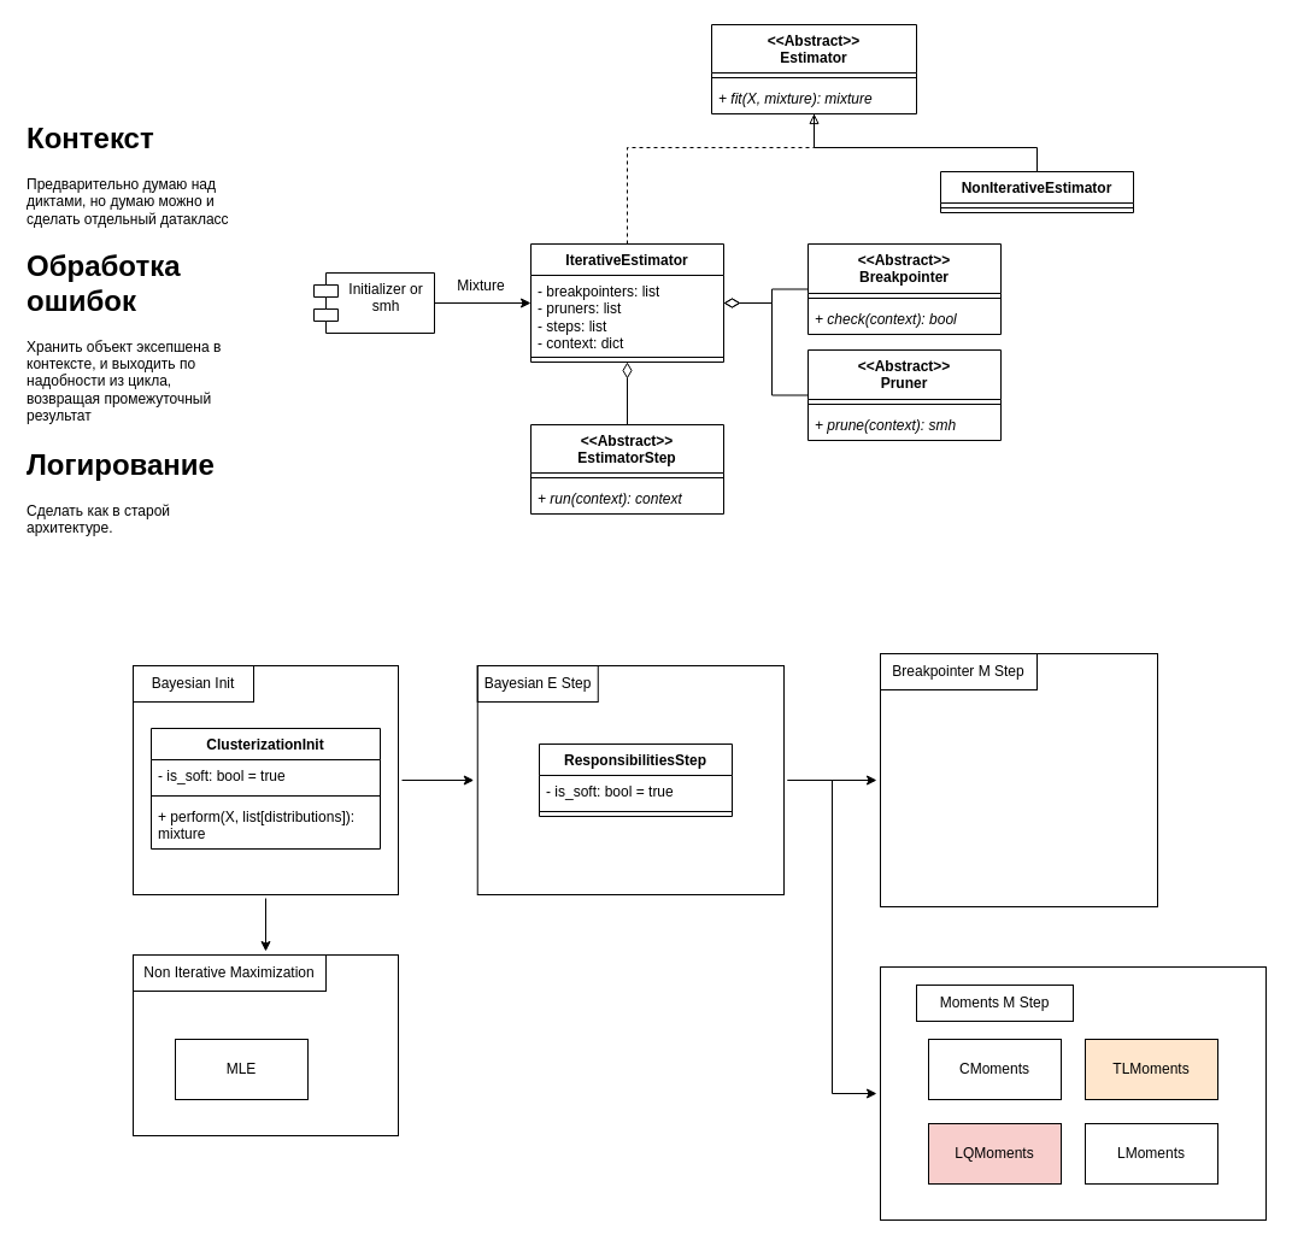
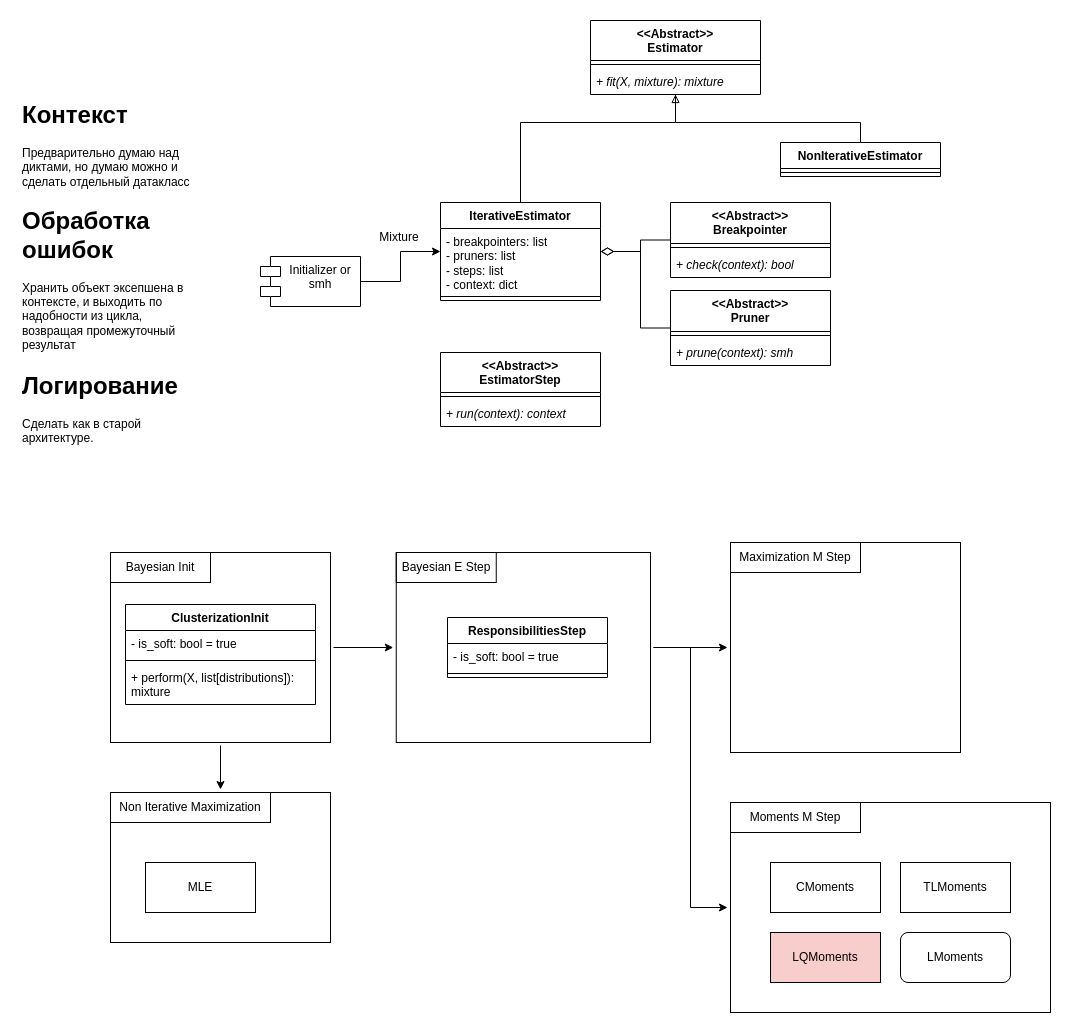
  <mxCell id="0" />
  <mxCell id="1" parent="0" />
  <mxCell id="2" style="edgeStyle=orthogonalEdgeStyle;rounded=0;orthogonalLoop=1;jettySize=auto;html=1;entryX=0;entryY=0.5;entryDx=0;entryDy=0;" edge="1" parent="1" source="4" target="29"><mxGeometry relative="1" as="geometry" /></mxCell>
  <mxCell id="3" style="edgeStyle=orthogonalEdgeStyle;rounded=0;orthogonalLoop=1;jettySize=auto;html=1;" edge="1" parent="1" source="4" target="42"><mxGeometry relative="1" as="geometry" /></mxCell>
  <mxCell id="4" value="" style="rounded=0;whiteSpace=wrap;html=1;perimeterSpacing=3;fillColor=none;" vertex="1" parent="1"><mxGeometry x="110" y="552" width="220" height="190" as="geometry" /></mxCell>
  <mxCell id="5" value="&lt;div&gt;&amp;lt;&amp;lt;Abstract&amp;gt;&amp;gt;&lt;/div&gt;&lt;div&gt;Estimator&lt;/div&gt;" style="swimlane;fontStyle=1;align=center;verticalAlign=top;childLayout=stackLayout;horizontal=1;startSize=40;horizontalStack=0;resizeParent=1;resizeParentMax=0;resizeLast=0;collapsible=1;marginBottom=0;whiteSpace=wrap;html=1;" vertex="1" parent="1"><mxGeometry x="590" y="20" width="170" height="74" as="geometry" /></mxCell>
  <mxCell id="6" value="" style="line;strokeWidth=1;fillColor=none;align=left;verticalAlign=middle;spacingTop=-1;spacingLeft=3;spacingRight=3;rotatable=0;labelPosition=right;points=[];portConstraint=eastwest;strokeColor=inherit;" vertex="1" parent="5"><mxGeometry y="40" width="170" height="8" as="geometry" /></mxCell>
  <mxCell id="7" value="&lt;i&gt;+ fit(X, mixture): mixture&lt;/i&gt;" style="text;strokeColor=none;fillColor=none;align=left;verticalAlign=top;spacingLeft=4;spacingRight=4;overflow=hidden;rotatable=0;points=[[0,0.5],[1,0.5]];portConstraint=eastwest;whiteSpace=wrap;html=1;" vertex="1" parent="5"><mxGeometry y="48" width="170" height="26" as="geometry" /></mxCell>
- <mxCell id="8" style="edgeStyle=orthogonalEdgeStyle;rounded=0;orthogonalLoop=1;jettySize=auto;html=1;endArrow=block;endFill=0;dashed=1;" edge="1" parent="1" source="9" target="5"><mxGeometry relative="1" as="geometry"><Array as="points"><mxPoint x="520" y="122" /><mxPoint x="675" y="122" /></Array></mxGeometry></mxCell>
+ <mxCell id="8" style="edgeStyle=orthogonalEdgeStyle;rounded=0;orthogonalLoop=1;jettySize=auto;html=1;endArrow=block;endFill=0;" edge="1" parent="1" source="9" target="5"><mxGeometry relative="1" as="geometry"><Array as="points"><mxPoint x="520" y="122" /><mxPoint x="675" y="122" /></Array></mxGeometry></mxCell>
  <mxCell id="9" value="IterativeEstimator" style="swimlane;fontStyle=1;align=center;verticalAlign=top;childLayout=stackLayout;horizontal=1;startSize=26;horizontalStack=0;resizeParent=1;resizeParentMax=0;resizeLast=0;collapsible=1;marginBottom=0;whiteSpace=wrap;html=1;" vertex="1" parent="1"><mxGeometry x="440" y="202" width="160" height="98" as="geometry" /></mxCell>
  <mxCell id="10" value="&lt;div&gt;- breakpointers: list&lt;/div&gt;&lt;div&gt;- pruners: list&lt;/div&gt;&lt;div&gt;- steps: list&lt;/div&gt;&lt;div&gt;- context: dict&lt;/div&gt;" style="text;strokeColor=none;fillColor=none;align=left;verticalAlign=top;spacingLeft=4;spacingRight=4;overflow=hidden;rotatable=0;points=[[0,0.5],[1,0.5]];portConstraint=eastwest;whiteSpace=wrap;html=1;" vertex="1" parent="9"><mxGeometry y="26" width="160" height="64" as="geometry" /></mxCell>
  <mxCell id="11" value="" style="line;strokeWidth=1;fillColor=none;align=left;verticalAlign=middle;spacingTop=-1;spacingLeft=3;spacingRight=3;rotatable=0;labelPosition=right;points=[];portConstraint=eastwest;strokeColor=inherit;" vertex="1" parent="9"><mxGeometry y="90" width="160" height="8" as="geometry" /></mxCell>
  <mxCell id="12" style="edgeStyle=orthogonalEdgeStyle;rounded=0;orthogonalLoop=1;jettySize=auto;html=1;endArrow=none;endFill=0;" edge="1" parent="1" source="13" target="5"><mxGeometry relative="1" as="geometry"><Array as="points"><mxPoint x="860" y="122" /><mxPoint x="675" y="122" /></Array></mxGeometry></mxCell>
  <mxCell id="13" value="NonIterativeEstimator" style="swimlane;fontStyle=1;align=center;verticalAlign=top;childLayout=stackLayout;horizontal=1;startSize=26;horizontalStack=0;resizeParent=1;resizeParentMax=0;resizeLast=0;collapsible=1;marginBottom=0;whiteSpace=wrap;html=1;" vertex="1" parent="1"><mxGeometry x="780" y="142" width="160" height="34" as="geometry" /></mxCell>
  <mxCell id="14" value="" style="line;strokeWidth=1;fillColor=none;align=left;verticalAlign=middle;spacingTop=-1;spacingLeft=3;spacingRight=3;rotatable=0;labelPosition=right;points=[];portConstraint=eastwest;strokeColor=inherit;" vertex="1" parent="13"><mxGeometry y="26" width="160" height="8" as="geometry" /></mxCell>
- <mxCell id="15" style="edgeStyle=orthogonalEdgeStyle;rounded=0;orthogonalLoop=1;jettySize=auto;html=1;endArrow=diamondThin;endFill=0;endSize=11;" edge="1" parent="1" source="16" target="9"><mxGeometry relative="1" as="geometry" /></mxCell>
  <mxCell id="16" value="&lt;div&gt;&amp;lt;&amp;lt;Abstract&amp;gt;&amp;gt;&lt;/div&gt;&lt;div&gt;EstimatorStep&lt;/div&gt;" style="swimlane;fontStyle=1;align=center;verticalAlign=top;childLayout=stackLayout;horizontal=1;startSize=40;horizontalStack=0;resizeParent=1;resizeParentMax=0;resizeLast=0;collapsible=1;marginBottom=0;whiteSpace=wrap;html=1;" vertex="1" parent="1"><mxGeometry x="440" y="352" width="160" height="74" as="geometry" /></mxCell>
  <mxCell id="17" value="" style="line;strokeWidth=1;fillColor=none;align=left;verticalAlign=middle;spacingTop=-1;spacingLeft=3;spacingRight=3;rotatable=0;labelPosition=right;points=[];portConstraint=eastwest;strokeColor=inherit;" vertex="1" parent="16"><mxGeometry y="40" width="160" height="8" as="geometry" /></mxCell>
  <mxCell id="18" value="&lt;i&gt;+ run(context): context&lt;/i&gt;" style="text;strokeColor=none;fillColor=none;align=left;verticalAlign=top;spacingLeft=4;spacingRight=4;overflow=hidden;rotatable=0;points=[[0,0.5],[1,0.5]];portConstraint=eastwest;whiteSpace=wrap;html=1;" vertex="1" parent="16"><mxGeometry y="48" width="160" height="26" as="geometry" /></mxCell>
  <mxCell id="19" style="edgeStyle=orthogonalEdgeStyle;rounded=0;orthogonalLoop=1;jettySize=auto;html=1;" edge="1" parent="1" source="20" target="9"><mxGeometry relative="1" as="geometry" /></mxCell>
- <mxCell id="20" value="Initializer or smh" style="shape=module;align=left;spacingLeft=20;align=center;verticalAlign=top;whiteSpace=wrap;html=1;" vertex="1" parent="1"><mxGeometry x="260" y="226" width="100" height="50" as="geometry" /></mxCell>
+ <mxCell id="20" value="Initializer or smh" style="shape=module;align=left;spacingLeft=20;align=center;verticalAlign=top;whiteSpace=wrap;html=1;" vertex="1" parent="1"><mxGeometry x="260" y="256" width="100" height="50" as="geometry" /></mxCell>
  <mxCell id="21" value="Mixture" style="text;html=1;align=center;verticalAlign=middle;whiteSpace=wrap;rounded=0;" vertex="1" parent="1"><mxGeometry x="370" y="232" width="57.5" height="10" as="geometry" /></mxCell>
  <mxCell id="22" value="Bayesian Init" style="text;html=1;align=center;verticalAlign=middle;whiteSpace=wrap;rounded=0;strokeColor=default;" vertex="1" parent="1"><mxGeometry x="110" y="552" width="100" height="30" as="geometry" /></mxCell>
  <mxCell id="23" value="ClusterizationInit" style="swimlane;fontStyle=1;align=center;verticalAlign=top;childLayout=stackLayout;horizontal=1;startSize=26;horizontalStack=0;resizeParent=1;resizeParentMax=0;resizeLast=0;collapsible=1;marginBottom=0;whiteSpace=wrap;html=1;" vertex="1" parent="1"><mxGeometry x="125" y="604" width="190" height="100" as="geometry" /></mxCell>
  <mxCell id="24" value="- is_soft: bool = true" style="text;strokeColor=none;fillColor=none;align=left;verticalAlign=top;spacingLeft=4;spacingRight=4;overflow=hidden;rotatable=0;points=[[0,0.5],[1,0.5]];portConstraint=eastwest;whiteSpace=wrap;html=1;" vertex="1" parent="23"><mxGeometry y="26" width="190" height="26" as="geometry" /></mxCell>
  <mxCell id="25" value="" style="line;strokeWidth=1;fillColor=none;align=left;verticalAlign=middle;spacingTop=-1;spacingLeft=3;spacingRight=3;rotatable=0;labelPosition=right;points=[];portConstraint=eastwest;strokeColor=inherit;" vertex="1" parent="23"><mxGeometry y="52" width="190" height="8" as="geometry" /></mxCell>
  <mxCell id="26" value="+ perform(X, list[distributions]): mixture" style="text;strokeColor=none;fillColor=none;align=left;verticalAlign=top;spacingLeft=4;spacingRight=4;overflow=hidden;rotatable=0;points=[[0,0.5],[1,0.5]];portConstraint=eastwest;whiteSpace=wrap;html=1;" vertex="1" parent="23"><mxGeometry y="60" width="190" height="40" as="geometry" /></mxCell>
  <mxCell id="27" style="edgeStyle=orthogonalEdgeStyle;rounded=0;orthogonalLoop=1;jettySize=auto;html=1;" edge="1" parent="1" source="29" target="34"><mxGeometry relative="1" as="geometry" /></mxCell>
  <mxCell id="28" style="edgeStyle=orthogonalEdgeStyle;rounded=0;orthogonalLoop=1;jettySize=auto;html=1;" edge="1" parent="1" source="29" target="36"><mxGeometry relative="1" as="geometry"><Array as="points"><mxPoint x="690" y="647" /><mxPoint x="690" y="907" /></Array></mxGeometry></mxCell>
  <mxCell id="29" value="" style="rounded=0;whiteSpace=wrap;html=1;perimeterSpacing=3;fillColor=none;" vertex="1" parent="1"><mxGeometry x="395.75" y="552" width="254.25" height="190" as="geometry" /></mxCell>
  <mxCell id="30" value="Bayesian E Step" style="text;html=1;align=center;verticalAlign=middle;whiteSpace=wrap;rounded=0;strokeColor=default;" vertex="1" parent="1"><mxGeometry x="395.75" y="552" width="100" height="30" as="geometry" /></mxCell>
  <mxCell id="31" value="ResponsibilitiesStep" style="swimlane;fontStyle=1;align=center;verticalAlign=top;childLayout=stackLayout;horizontal=1;startSize=26;horizontalStack=0;resizeParent=1;resizeParentMax=0;resizeLast=0;collapsible=1;marginBottom=0;whiteSpace=wrap;html=1;" vertex="1" parent="1"><mxGeometry x="447" y="617" width="160" height="60" as="geometry" /></mxCell>
  <mxCell id="32" value="- is_soft: bool = true" style="text;strokeColor=none;fillColor=none;align=left;verticalAlign=top;spacingLeft=4;spacingRight=4;overflow=hidden;rotatable=0;points=[[0,0.5],[1,0.5]];portConstraint=eastwest;whiteSpace=wrap;html=1;" vertex="1" parent="31"><mxGeometry y="26" width="160" height="26" as="geometry" /></mxCell>
  <mxCell id="33" value="" style="line;strokeWidth=1;fillColor=none;align=left;verticalAlign=middle;spacingTop=-1;spacingLeft=3;spacingRight=3;rotatable=0;labelPosition=right;points=[];portConstraint=eastwest;strokeColor=inherit;" vertex="1" parent="31"><mxGeometry y="52" width="160" height="8" as="geometry" /></mxCell>
  <mxCell id="34" value="" style="rounded=0;whiteSpace=wrap;html=1;perimeterSpacing=3;fillColor=none;" vertex="1" parent="1"><mxGeometry x="730" y="542" width="230" height="210" as="geometry" /></mxCell>
- <mxCell id="35" value="Breakpointer M Step" style="text;html=1;align=center;verticalAlign=middle;whiteSpace=wrap;rounded=0;strokeColor=default;" vertex="1" parent="1"><mxGeometry x="730" y="542" width="130" height="30" as="geometry" /></mxCell>
+ <mxCell id="35" value="Maximization M Step" style="text;html=1;align=center;verticalAlign=middle;whiteSpace=wrap;rounded=0;strokeColor=default;" vertex="1" parent="1"><mxGeometry x="730" y="542" width="130" height="30" as="geometry" /></mxCell>
  <mxCell id="36" value="" style="rounded=0;whiteSpace=wrap;html=1;perimeterSpacing=3;fillColor=none;" vertex="1" parent="1"><mxGeometry x="730" y="802" width="320" height="210" as="geometry" /></mxCell>
- <mxCell id="37" value="Moments M Step" style="text;html=1;align=center;verticalAlign=middle;whiteSpace=wrap;rounded=0;strokeColor=default;" vertex="1" parent="1"><mxGeometry x="760" y="817" width="130" height="30" as="geometry" /></mxCell>
+ <mxCell id="37" value="Moments M Step" style="text;html=1;align=center;verticalAlign=middle;whiteSpace=wrap;rounded=0;strokeColor=default;" vertex="1" parent="1"><mxGeometry x="730" y="802" width="130" height="30" as="geometry" /></mxCell>
  <mxCell id="38" value="CMoments" style="html=1;whiteSpace=wrap;" vertex="1" parent="1"><mxGeometry x="770" y="862" width="110" height="50" as="geometry" /></mxCell>
- <mxCell id="39" value="TLMoments" style="html=1;whiteSpace=wrap;fillColor=#ffe6cc;" vertex="1" parent="1"><mxGeometry x="900" y="862" width="110" height="50" as="geometry" /></mxCell>
+ <mxCell id="39" value="TLMoments" style="html=1;whiteSpace=wrap;" vertex="1" parent="1"><mxGeometry x="900" y="862" width="110" height="50" as="geometry" /></mxCell>
  <mxCell id="40" value="LQMoments" style="html=1;whiteSpace=wrap;fillColor=#f8cecc;" vertex="1" parent="1"><mxGeometry x="770" y="932" width="110" height="50" as="geometry" /></mxCell>
- <mxCell id="41" value="&lt;div&gt;LMoments&lt;/div&gt;" style="html=1;whiteSpace=wrap;" vertex="1" parent="1"><mxGeometry x="900" y="932" width="110" height="50" as="geometry" /></mxCell>
+ <mxCell id="41" value="&lt;div&gt;LMoments&lt;/div&gt;" style="html=1;whiteSpace=wrap;rounded=1;" vertex="1" parent="1"><mxGeometry x="900" y="932" width="110" height="50" as="geometry" /></mxCell>
  <mxCell id="42" value="" style="rounded=0;whiteSpace=wrap;html=1;perimeterSpacing=3;fillColor=none;" vertex="1" parent="1"><mxGeometry x="110" y="792" width="220" height="150" as="geometry" /></mxCell>
  <mxCell id="43" value="Non Iterative Maximization" style="text;html=1;align=center;verticalAlign=middle;whiteSpace=wrap;rounded=0;strokeColor=default;" vertex="1" parent="1"><mxGeometry x="110" y="792" width="160" height="30" as="geometry" /></mxCell>
  <mxCell id="44" value="MLE" style="html=1;whiteSpace=wrap;" vertex="1" parent="1"><mxGeometry x="145" y="862" width="110" height="50" as="geometry" /></mxCell>
  <mxCell id="45" style="edgeStyle=orthogonalEdgeStyle;rounded=0;orthogonalLoop=1;jettySize=auto;html=1;endArrow=diamondThin;endFill=0;endSize=11;" edge="1" parent="1" source="46" target="9"><mxGeometry relative="1" as="geometry" /></mxCell>
  <mxCell id="46" value="&lt;div&gt;&amp;lt;&amp;lt;Abstract&amp;gt;&amp;gt;&lt;/div&gt;&lt;div&gt;Breakpointer&lt;/div&gt;" style="swimlane;fontStyle=1;align=center;verticalAlign=top;childLayout=stackLayout;horizontal=1;startSize=41;horizontalStack=0;resizeParent=1;resizeParentMax=0;resizeLast=0;collapsible=1;marginBottom=0;whiteSpace=wrap;html=1;" vertex="1" parent="1"><mxGeometry x="670" y="202" width="160" height="75" as="geometry" /></mxCell>
  <mxCell id="47" value="" style="line;strokeWidth=1;fillColor=none;align=left;verticalAlign=middle;spacingTop=-1;spacingLeft=3;spacingRight=3;rotatable=0;labelPosition=right;points=[];portConstraint=eastwest;strokeColor=inherit;" vertex="1" parent="46"><mxGeometry y="41" width="160" height="8" as="geometry" /></mxCell>
  <mxCell id="48" value="&lt;i&gt;+ check(context): bool&lt;/i&gt;" style="text;strokeColor=none;fillColor=none;align=left;verticalAlign=top;spacingLeft=4;spacingRight=4;overflow=hidden;rotatable=0;points=[[0,0.5],[1,0.5]];portConstraint=eastwest;whiteSpace=wrap;html=1;" vertex="1" parent="46"><mxGeometry y="49" width="160" height="26" as="geometry" /></mxCell>
  <mxCell id="49" style="edgeStyle=orthogonalEdgeStyle;rounded=0;orthogonalLoop=1;jettySize=auto;html=1;endArrow=diamondThin;endFill=0;endSize=11;" edge="1" parent="1" source="50" target="9"><mxGeometry relative="1" as="geometry" /></mxCell>
  <mxCell id="50" value="&lt;div&gt;&amp;lt;&amp;lt;Abstract&amp;gt;&amp;gt;&lt;/div&gt;&lt;div&gt;Pruner&lt;/div&gt;" style="swimlane;fontStyle=1;align=center;verticalAlign=top;childLayout=stackLayout;horizontal=1;startSize=41;horizontalStack=0;resizeParent=1;resizeParentMax=0;resizeLast=0;collapsible=1;marginBottom=0;whiteSpace=wrap;html=1;" vertex="1" parent="1"><mxGeometry x="670" y="290" width="160" height="75" as="geometry" /></mxCell>
  <mxCell id="51" value="" style="line;strokeWidth=1;fillColor=none;align=left;verticalAlign=middle;spacingTop=-1;spacingLeft=3;spacingRight=3;rotatable=0;labelPosition=right;points=[];portConstraint=eastwest;strokeColor=inherit;" vertex="1" parent="50"><mxGeometry y="41" width="160" height="8" as="geometry" /></mxCell>
  <mxCell id="52" value="&lt;i&gt;+ prune(context): smh&lt;/i&gt;" style="text;strokeColor=none;fillColor=none;align=left;verticalAlign=top;spacingLeft=4;spacingRight=4;overflow=hidden;rotatable=0;points=[[0,0.5],[1,0.5]];portConstraint=eastwest;whiteSpace=wrap;html=1;" vertex="1" parent="50"><mxGeometry y="49" width="160" height="26" as="geometry" /></mxCell>
  <mxCell id="53" value="&lt;h1 style=&quot;margin-top: 0px;&quot;&gt;Контекст&lt;/h1&gt;&lt;div&gt;Предварительно думаю над диктами, но думаю можно и сделать отдельный датакласс&lt;/div&gt;" style="text;html=1;whiteSpace=wrap;overflow=hidden;rounded=0;" vertex="1" parent="1"><mxGeometry x="20" y="94" width="180" height="96" as="geometry" /></mxCell>
  <mxCell id="54" value="&lt;h1 style=&quot;margin-top: 0px;&quot;&gt;Обработка ошибок&lt;/h1&gt;&lt;div&gt;Хранить объект эксепшена в контексте, и выходить по надобности из цикла, возвращая промежуточный результат&lt;/div&gt;" style="text;html=1;whiteSpace=wrap;overflow=hidden;rounded=0;" vertex="1" parent="1"><mxGeometry x="20" y="200" width="180" height="150" as="geometry" /></mxCell>
  <mxCell id="55" value="&lt;h1 style=&quot;margin-top: 0px;&quot;&gt;Логирование&lt;/h1&gt;&lt;p&gt;Сделать как в старой архитектуре.&lt;/p&gt;" style="text;html=1;whiteSpace=wrap;overflow=hidden;rounded=0;" vertex="1" parent="1"><mxGeometry x="20" y="365" width="180" height="120" as="geometry" /></mxCell>
